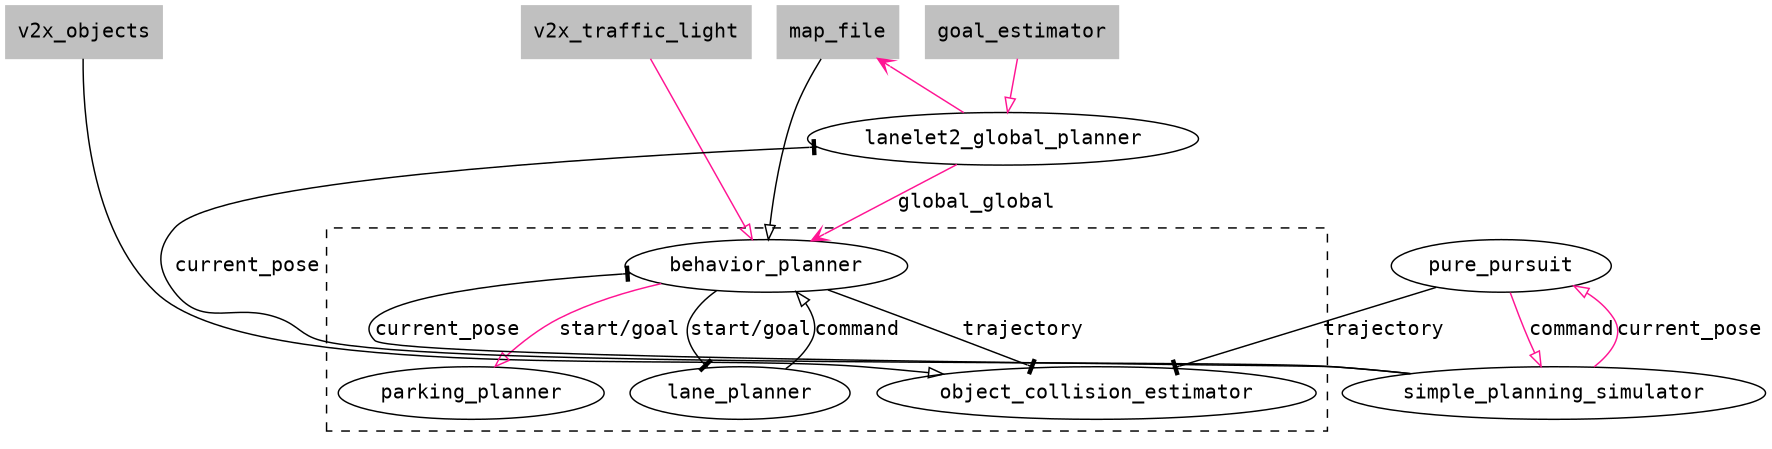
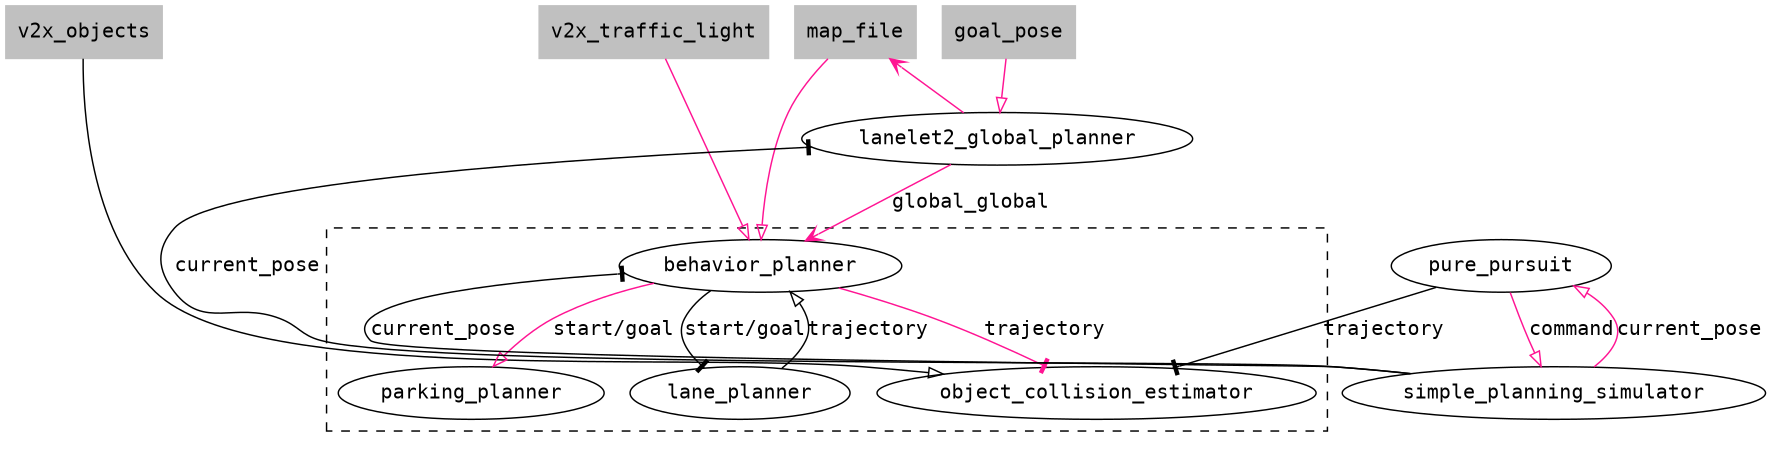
  digraph {
    fontname="DejaVu Sans Mono"
    node [fontname="DejaVu Sans Mono"]
    edge [arrowhead=onormal color=deeppink fontname="DejaVu Sans Mono"]
    map_file [color=gray shape=box style=filled]
-   goal_pose [color=gray shape=box style=filled label=goal_estimator]
+   goal_pose [color=gray shape=box style=filled]
    v2x_traffic_light [color=gray shape=box style=filled]
    v2x_objects [color=gray shape=box style=filled]
    behavior_planner
    lane_planner
    parking_planner
    object_collision_estimator
    lanelet2_global_planner
    pure_pursuit
    simple_planning_simulator
    subgraph sub_1 {
      rank=same
      map_file
      goal_pose
      v2x_traffic_light
      v2x_objects
    }
    subgraph cluster_2 {
      style=dashed
      behavior_planner
      lane_planner
      parking_planner
      object_collision_estimator
    }
-   map_file -> behavior_planner [color=black]
+   map_file -> behavior_planner
    goal_pose -> lanelet2_global_planner
    v2x_traffic_light -> behavior_planner
    v2x_objects -> object_collision_estimator [color=black]
    behavior_planner -> lane_planner [arrowhead=tee color=black label="start/goal"]
    behavior_planner -> parking_planner [label="start/goal"]
-   behavior_planner -> object_collision_estimator [arrowhead=tee color=black label=trajectory]
-   lane_planner -> behavior_planner [color=black label=command]
+   behavior_planner -> object_collision_estimator [arrowhead=tee label=trajectory]
+   lane_planner -> behavior_planner [color=black label=trajectory]
    lanelet2_global_planner -> map_file [arrowhead=vee]
    lanelet2_global_planner -> behavior_planner [arrowhead=vee label=global_global]
    pure_pursuit -> object_collision_estimator [arrowhead=tee color=black label=trajectory]
    pure_pursuit -> simple_planning_simulator [label=command]
    simple_planning_simulator -> behavior_planner [arrowhead=tee color=black constraint=false label=current_pose]
    simple_planning_simulator -> lanelet2_global_planner [arrowhead=tee color=black constraint=false label=current_pose]
    simple_planning_simulator -> pure_pursuit [constraint=false label=current_pose]
  }
